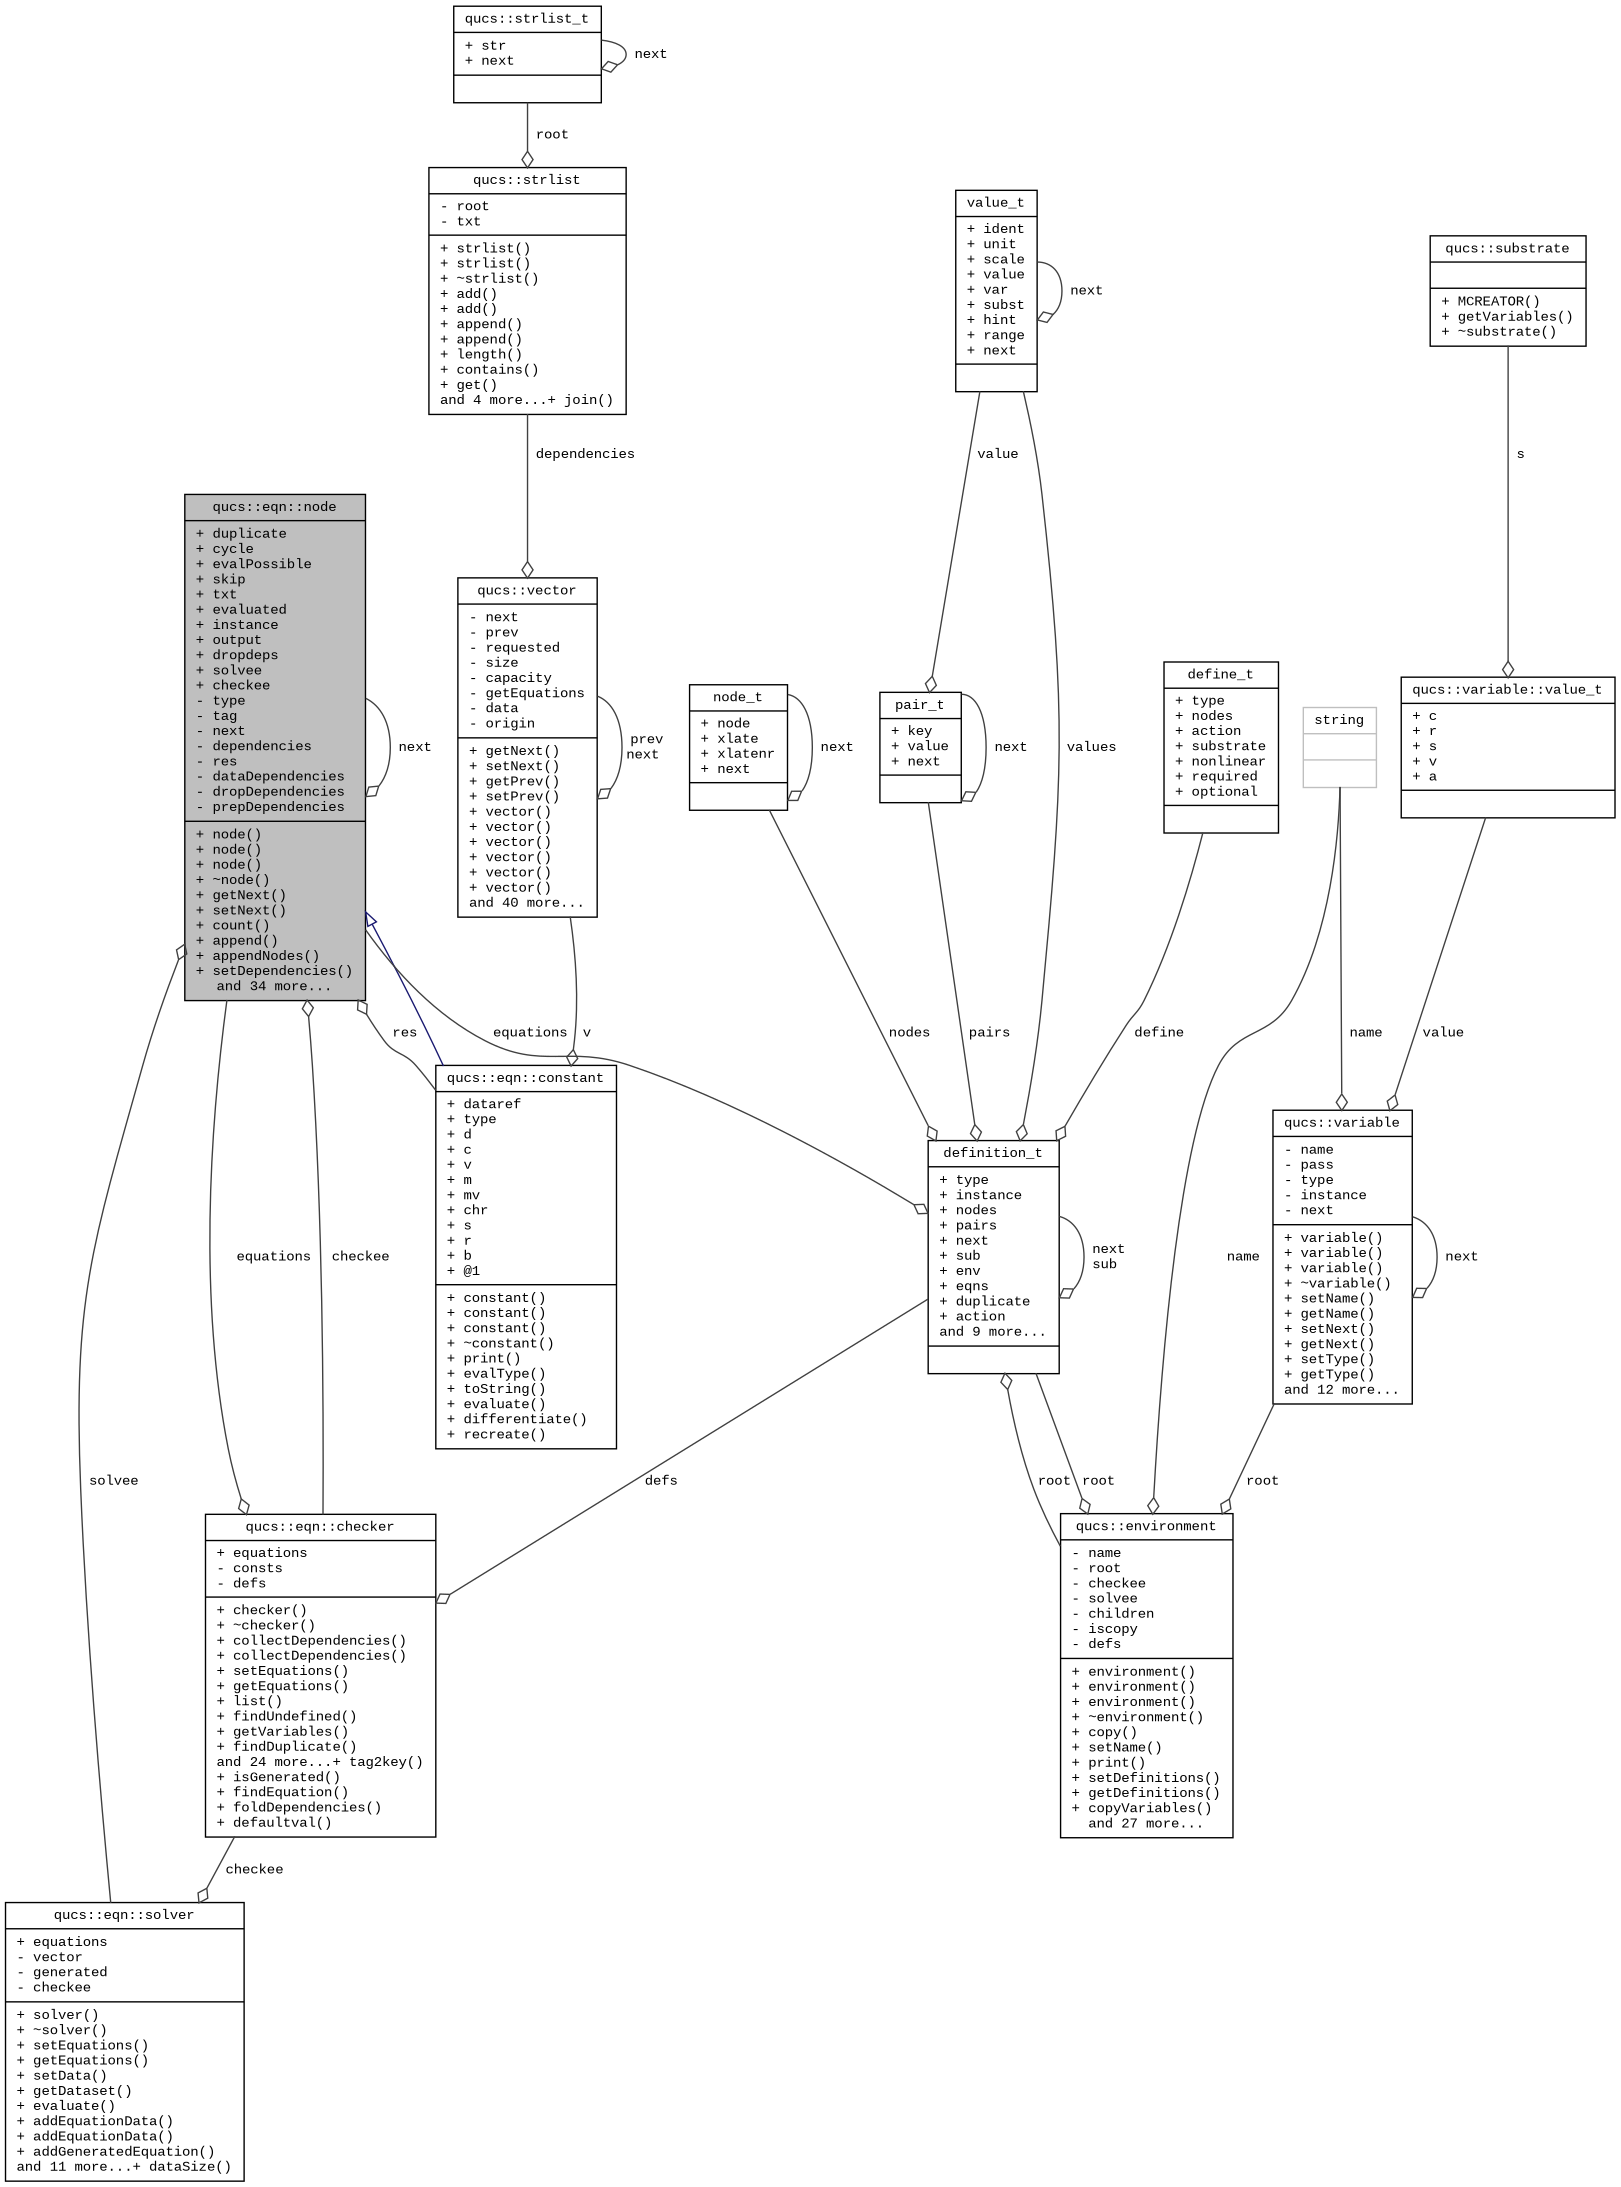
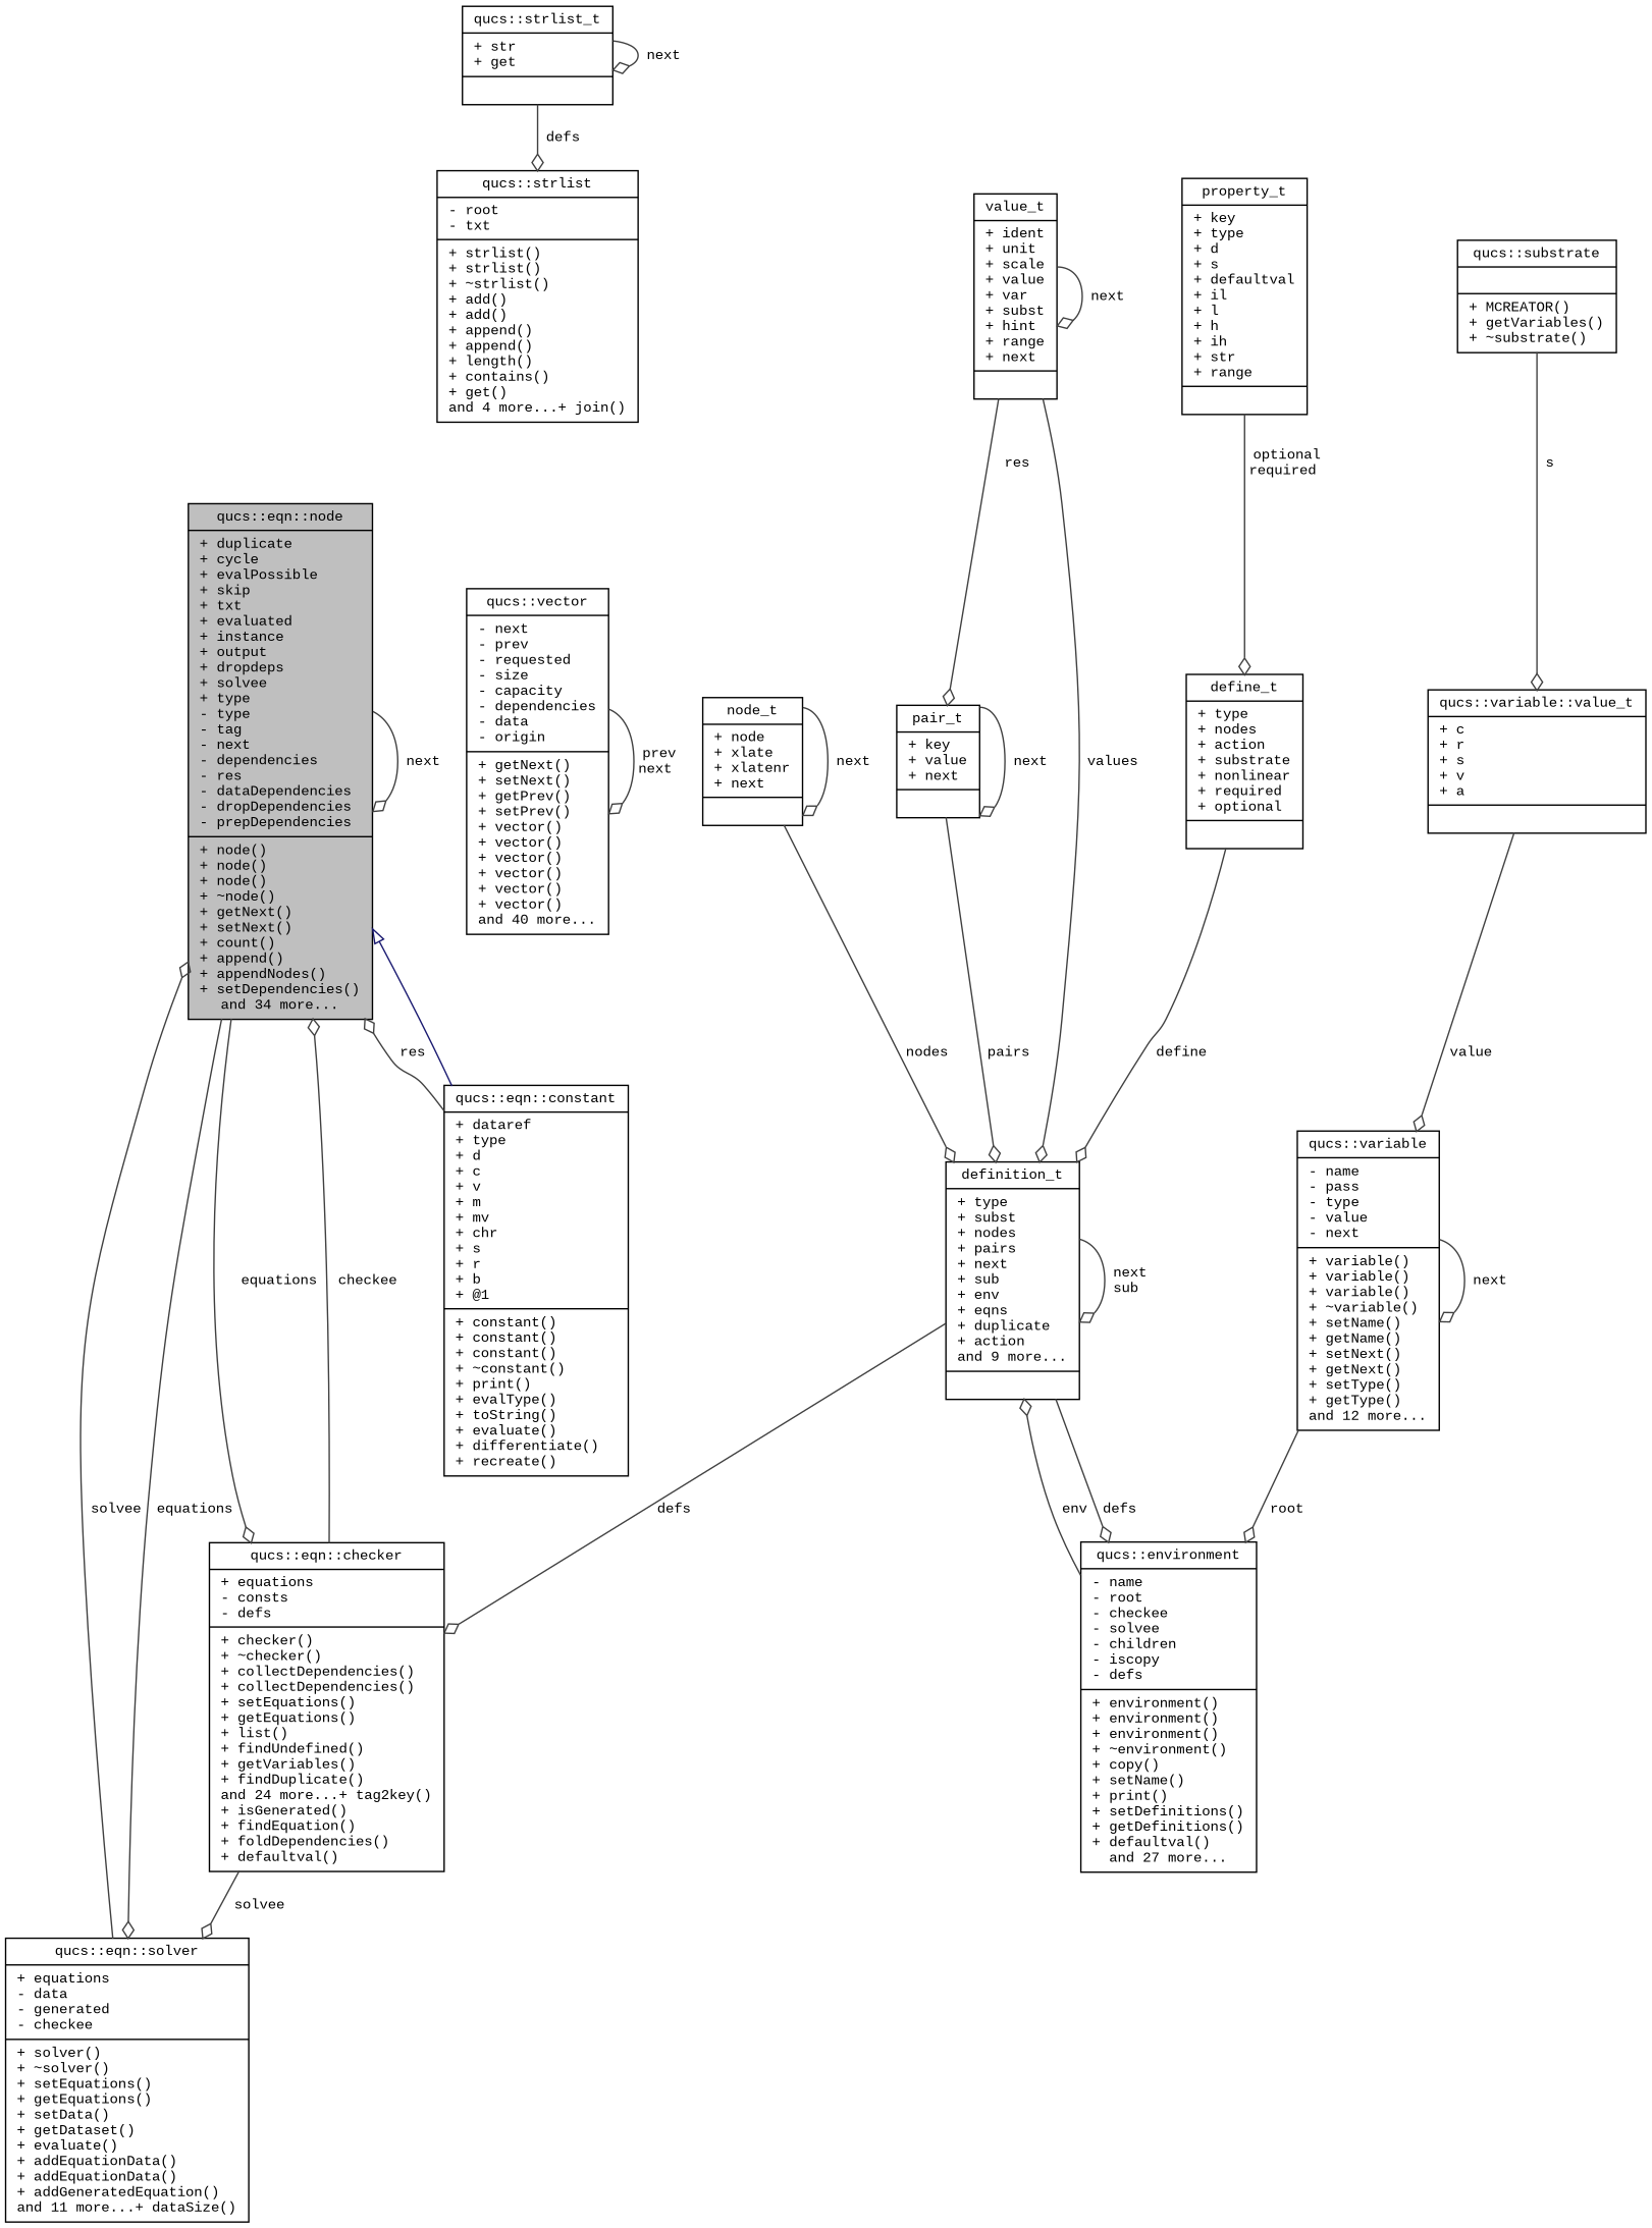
  digraph {
    fontname="Liberation Mono"
    node [color=black fillcolor=white fontname="Liberation Mono" fontsize=10 shape=record style=filled]
    edge [arrowhead=odiamond color=grey25 fontname="Liberation Mono" fontsize=10 labelfontname=Helvetica labelfontsize=10 style=solid]
-   n1 [fillcolor=grey75 fontcolor=black height=0.2 label="{qucs::eqn::node\n|+ duplicate\l+ cycle\l+ evalPossible\l+ skip\l+ txt\l+ evaluated\l+ instance\l+ output\l+ dropdeps\l+ solvee\l+ checkee\l- type\l- tag\l- next\l- dependencies\l- res\l- dataDependencies\l- dropDependencies\l- prepDependencies\l|+ node()\l+ node()\l+ node()\l+ ~node()\l+ getNext()\l+ setNext()\l+ count()\l+ append()\l+ appendNodes()\l+ setDependencies()\land 34 more...}" width=0.4]
+   n1 [fillcolor=grey75 fontcolor=black height=0.2 label="{qucs::eqn::node\n|+ duplicate\l+ cycle\l+ evalPossible\l+ skip\l+ txt\l+ evaluated\l+ instance\l+ output\l+ dropdeps\l+ solvee\l+ type\l- type\l- tag\l- next\l- dependencies\l- res\l- dataDependencies\l- dropDependencies\l- prepDependencies\l|+ node()\l+ node()\l+ node()\l+ ~node()\l+ getNext()\l+ setNext()\l+ count()\l+ append()\l+ appendNodes()\l+ setDependencies()\land 34 more...}" width=0.4]
    n2 [height=0.2 label="{qucs::eqn::checker\n|+ equations\l- consts\l- defs\l|+ checker()\l+ ~checker()\l+ collectDependencies()\l+ collectDependencies()\l+ setEquations()\l+ getEquations()\l+ list()\l+ findUndefined()\l+ getVariables()\l+ findDuplicate()\land 24 more...+ tag2key()\l+ isGenerated()\l+ findEquation()\l+ foldDependencies()\l+ defaultval()\l}" width=0.4]
    n3 [height=0.2 label="{qucs::eqn::constant\n|+ dataref\l+ type\l+ d\l+ c\l+ v\l+ m\l+ mv\l+ chr\l+ s\l+ r\l+ b\l+ @1\l|+ constant()\l+ constant()\l+ constant()\l+ ~constant()\l+ print()\l+ evalType()\l+ toString()\l+ evaluate()\l+ differentiate()\l+ recreate()\l}" width=0.4]
-   n4 [height=0.2 label="{qucs::eqn::solver\n|+ equations\l- vector\l- generated\l- checkee\l|+ solver()\l+ ~solver()\l+ setEquations()\l+ getEquations()\l+ setData()\l+ getDataset()\l+ evaluate()\l+ addEquationData()\l+ addEquationData()\l+ addGeneratedEquation()\land 11 more...+ dataSize()\l}" width=0.4]
-   n5 [height=0.2 label="{definition_t\n|+ type\l+ instance\l+ nodes\l+ pairs\l+ next\l+ sub\l+ env\l+ eqns\l+ duplicate\l+ action\land 9 more...|}" width=0.4]
-   n6 [height=0.2 label="{qucs::environment\n|- name\l- root\l- checkee\l- solvee\l- children\l- iscopy\l- defs\l|+ environment()\l+ environment()\l+ environment()\l+ ~environment()\l+ copy()\l+ setName()\l+ print()\l+ setDefinitions()\l+ getDefinitions()\l+ copyVariables()\land 27 more...}" width=0.4]
-   n7 [color=grey75 height=0.2 label="{string\n||}" width=0.4]
-   n8 [height=0.2 label="{qucs::variable\n|- name\l- pass\l- type\l- instance\l- next\l|+ variable()\l+ variable()\l+ variable()\l+ ~variable()\l+ setName()\l+ getName()\l+ setNext()\l+ getNext()\l+ setType()\l+ getType()\land 12 more...}" width=0.4]
+   n4 [height=0.2 label="{qucs::eqn::solver\n|+ equations\l- data\l- generated\l- checkee\l|+ solver()\l+ ~solver()\l+ setEquations()\l+ getEquations()\l+ setData()\l+ getDataset()\l+ evaluate()\l+ addEquationData()\l+ addEquationData()\l+ addGeneratedEquation()\land 11 more...+ dataSize()\l}" width=0.4]
+   n5 [height=0.2 label="{definition_t\n|+ type\l+ subst\l+ nodes\l+ pairs\l+ next\l+ sub\l+ env\l+ eqns\l+ duplicate\l+ action\land 9 more...|}" width=0.4]
+   n6 [height=0.2 label="{qucs::environment\n|- name\l- root\l- checkee\l- solvee\l- children\l- iscopy\l- defs\l|+ environment()\l+ environment()\l+ environment()\l+ ~environment()\l+ copy()\l+ setName()\l+ print()\l+ setDefinitions()\l+ getDefinitions()\l+ defaultval()\land 27 more...}" width=0.4]
+   n8 [height=0.2 label="{qucs::variable\n|- name\l- pass\l- type\l- value\l- next\l|+ variable()\l+ variable()\l+ variable()\l+ ~variable()\l+ setName()\l+ getName()\l+ setNext()\l+ getNext()\l+ setType()\l+ getType()\land 12 more...}" width=0.4]
    n9 [height=0.2 label="{qucs::variable::value_t\n|+ c\l+ r\l+ s\l+ v\l+ a\l|}" width=0.4]
    n10 [height=0.2 label="{qucs::substrate\n||+ MCREATOR()\l+ getVariables()\l+ ~substrate()\l}" width=0.4]
-   n11 [height=0.2 label="{qucs::vector\n|- next\l- prev\l- requested\l- size\l- capacity\l- getEquations\l- data\l- origin\l|+ getNext()\l+ setNext()\l+ getPrev()\l+ setPrev()\l+ vector()\l+ vector()\l+ vector()\l+ vector()\l+ vector()\l+ vector()\land 40 more...}" width=0.4]
+   n11 [height=0.2 label="{qucs::vector\n|- next\l- prev\l- requested\l- size\l- capacity\l- dependencies\l- data\l- origin\l|+ getNext()\l+ setNext()\l+ getPrev()\l+ setPrev()\l+ vector()\l+ vector()\l+ vector()\l+ vector()\l+ vector()\l+ vector()\land 40 more...}" width=0.4]
    n12 [height=0.2 label="{node_t\n|+ node\l+ xlate\l+ xlatenr\l+ next\l|}" width=0.4]
    n13 [height=0.2 label="{value_t\n|+ ident\l+ unit\l+ scale\l+ value\l+ var\l+ subst\l+ hint\l+ range\l+ next\l|}" width=0.4]
    n14 [height=0.2 label="{pair_t\n|+ key\l+ value\l+ next\l|}" width=0.4]
    n15 [height=0.2 label="{define_t\n|+ type\l+ nodes\l+ action\l+ substrate\l+ nonlinear\l+ required\l+ optional\l|}" width=0.4]
+   n16 [height=0.2 label="{property_t\n|+ key\l+ type\l+ d\l+ s\l+ defaultval\l+ il\l+ l\l+ h\l+ ih\l+ str\l+ range\l|}" width=0.4]
    n17 [height=0.2 label="{qucs::strlist\n|- root\l- txt\l|+ strlist()\l+ strlist()\l+ ~strlist()\l+ add()\l+ add()\l+ append()\l+ append()\l+ length()\l+ contains()\l+ get()\land 4 more...+ join()\l}" width=0.4]
-   n18 [height=0.2 label="{qucs::strlist_t\n|+ str\l+ next\l|}" width=0.4]
+   n18 [height=0.2 label="{qucs::strlist_t\n|+ str\l+ get\l|}" width=0.4]
    n1 -> n1 [label=" next"]
    n1 -> n2 [label=" equations"]
    n1 -> n3 [arrowtail=onormal color=midnightblue dir=back arrowhead=""]
-   n1 -> n5 [label=" equations"]
+   n1 -> n4 [label=" equations"]
    n2 -> n1 [label=" checkee"]
-   n2 -> n4 [label=" checkee"]
+   n2 -> n4 [label=" solvee"]
    n3 -> n1 [label=" res"]
    n4 -> n1 [label=" solvee"]
    n5 -> n2 [label=" defs"]
    n5 -> n5 [label=" next\nsub"]
-   n5 -> n6 [label=" root"]
-   n6 -> n5 [label=" root"]
-   n7 -> n6 [label=" name"]
-   n7 -> n8 [label=" name"]
+   n5 -> n6 [label=" defs"]
+   n6 -> n5 [label=" env"]
    n8 -> n6 [label=" root"]
    n8 -> n8 [label=" next"]
    n9 -> n8 [label=" value"]
    n10 -> n9 [label=" s"]
-   n11 -> n3 [label=" v"]
    n11 -> n11 [label=" prev\nnext"]
    n12 -> n5 [label=" nodes"]
    n12 -> n12 [label=" next"]
    n13 -> n5 [label=" values"]
    n13 -> n13 [label=" next"]
-   n13 -> n14 [label=" value"]
+   n13 -> n14 [label=" res"]
    n14 -> n5 [label=" pairs"]
    n14 -> n14 [label=" next"]
    n15 -> n5 [label=" define"]
-   n17 -> n11 [label=" dependencies"]
-   n18 -> n17 [label=" root"]
+   n16 -> n15 [label=" optional\nrequired"]
+   n18 -> n17 [label=" defs"]
    n18 -> n18 [label=" next"]
  }
